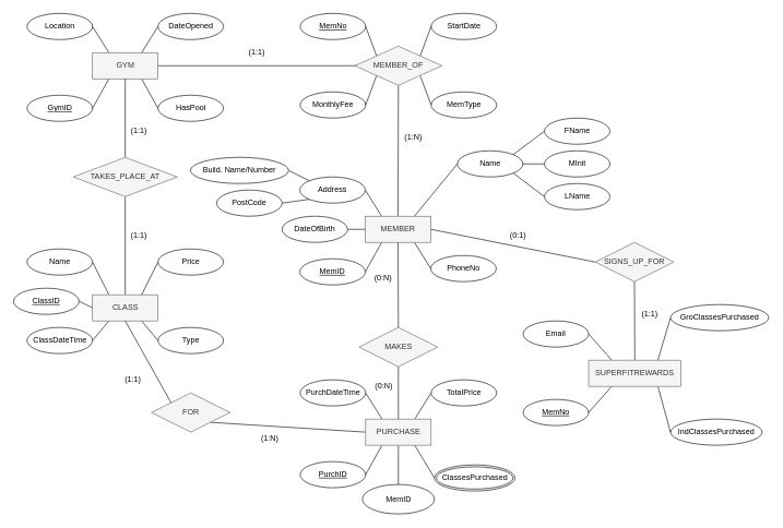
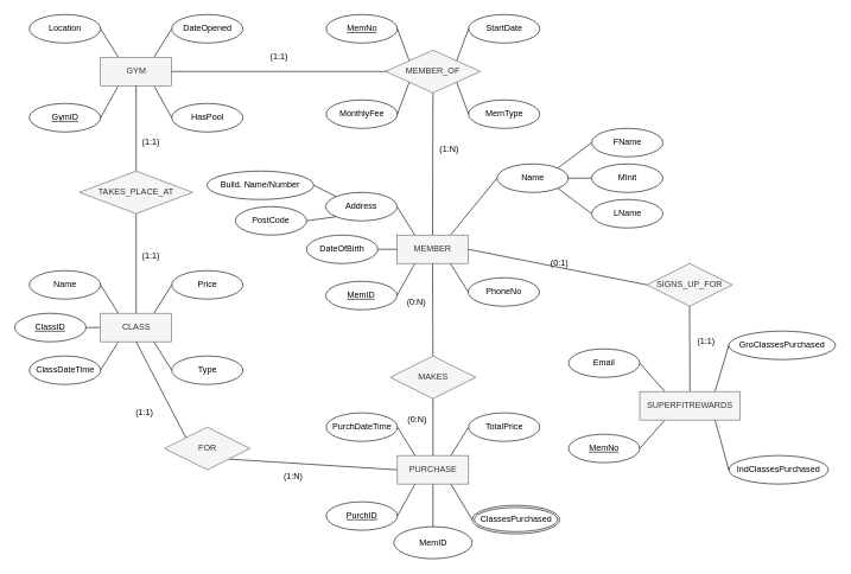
  <mxCell id="0" />
  <mxCell id="1" parent="0" />
  <mxCell id="2" style="rounded=0;orthogonalLoop=1;jettySize=auto;html=1;entryX=1;entryY=0.5;entryDx=0;entryDy=0;exitX=0.25;exitY=1;exitDx=0;exitDy=0;endArrow=none;endFill=0;" edge="1" parent="1" source="6" target="7"><mxGeometry relative="1" as="geometry" /></mxCell>
  <mxCell id="3" style="rounded=0;orthogonalLoop=1;jettySize=auto;html=1;exitX=0.25;exitY=0;exitDx=0;exitDy=0;entryX=1;entryY=0.5;entryDx=0;entryDy=0;endArrow=none;endFill=0;" edge="1" parent="1" source="6" target="8"><mxGeometry relative="1" as="geometry" /></mxCell>
  <mxCell id="4" style="rounded=0;orthogonalLoop=1;jettySize=auto;html=1;exitX=0.75;exitY=0;exitDx=0;exitDy=0;entryX=0;entryY=0.5;entryDx=0;entryDy=0;endArrow=none;endFill=0;" edge="1" parent="1" source="6" target="9"><mxGeometry relative="1" as="geometry" /></mxCell>
  <mxCell id="5" style="rounded=0;orthogonalLoop=1;jettySize=auto;html=1;entryX=0;entryY=0.5;entryDx=0;entryDy=0;exitX=0.75;exitY=1;exitDx=0;exitDy=0;endArrow=none;endFill=0;" edge="1" parent="1" source="6" target="19"><mxGeometry relative="1" as="geometry" /></mxCell>
  <mxCell id="6" value="GYM" style="whiteSpace=wrap;html=1;align=center;fillColor=#f5f5f5;strokeColor=#666666;fontColor=#333333;" vertex="1" parent="1"><mxGeometry x="140.5" y="80" width="100" height="40" as="geometry" /></mxCell>
  <mxCell id="7" value="GymID" style="ellipse;whiteSpace=wrap;html=1;align=center;fontStyle=4;" vertex="1" parent="1"><mxGeometry x="40.5" y="145" width="100" height="40" as="geometry" /></mxCell>
  <mxCell id="8" value="Location" style="ellipse;whiteSpace=wrap;html=1;align=center;" vertex="1" parent="1"><mxGeometry x="40.5" y="20" width="100" height="40" as="geometry" /></mxCell>
  <mxCell id="9" value="DateOpened" style="ellipse;whiteSpace=wrap;html=1;align=center;" vertex="1" parent="1"><mxGeometry x="240.5" y="20" width="100" height="40" as="geometry" /></mxCell>
  <mxCell id="10" style="rounded=0;orthogonalLoop=1;jettySize=auto;html=1;exitX=0.25;exitY=0;exitDx=0;exitDy=0;entryX=1;entryY=0.5;entryDx=0;entryDy=0;endArrow=none;endFill=0;" edge="1" parent="1" source="18" target="26"><mxGeometry relative="1" as="geometry" /></mxCell>
  <mxCell id="11" style="rounded=0;orthogonalLoop=1;jettySize=auto;html=1;exitX=0.25;exitY=1;exitDx=0;exitDy=0;entryX=1;entryY=0.5;entryDx=0;entryDy=0;endArrow=none;endFill=0;" edge="1" parent="1" source="18" target="27"><mxGeometry relative="1" as="geometry" /></mxCell>
  <mxCell id="12" style="rounded=0;orthogonalLoop=1;jettySize=auto;html=1;exitX=0.75;exitY=1;exitDx=0;exitDy=0;entryX=0;entryY=0.5;entryDx=0;entryDy=0;endArrow=none;endFill=0;" edge="1" parent="1" source="18" target="36"><mxGeometry relative="1" as="geometry" /></mxCell>
  <mxCell id="13" style="edgeStyle=none;orthogonalLoop=1;jettySize=auto;html=1;exitX=0.75;exitY=0;exitDx=0;exitDy=0;entryX=0;entryY=0.5;entryDx=0;entryDy=0;endArrow=none;endFill=0;strokeColor=#000000;" edge="1" parent="1" source="18" target="23"><mxGeometry relative="1" as="geometry" /></mxCell>
  <mxCell id="14" style="edgeStyle=none;orthogonalLoop=1;jettySize=auto;html=1;exitX=0.5;exitY=1;exitDx=0;exitDy=0;entryX=0.5;entryY=0;entryDx=0;entryDy=0;endArrow=none;endFill=0;strokeColor=#000000;" edge="1" parent="1" source="18" target="74"><mxGeometry relative="1" as="geometry" /></mxCell>
  <mxCell id="15" style="edgeStyle=none;orthogonalLoop=1;jettySize=auto;html=1;exitX=0.5;exitY=0;exitDx=0;exitDy=0;entryX=0.5;entryY=1;entryDx=0;entryDy=0;endArrow=none;endFill=0;strokeColor=#000000;" edge="1" parent="1" source="18" target="85"><mxGeometry relative="1" as="geometry"><mxPoint x="607.5" y="120" as="targetPoint" /></mxGeometry></mxCell>
  <mxCell id="16" style="edgeStyle=none;orthogonalLoop=1;jettySize=auto;html=1;exitX=0;exitY=0.5;exitDx=0;exitDy=0;entryX=1;entryY=0.5;entryDx=0;entryDy=0;endArrow=none;endFill=0;strokeColor=#000000;" edge="1" parent="1" source="18" target="37"><mxGeometry relative="1" as="geometry" /></mxCell>
  <mxCell id="17" style="edgeStyle=none;orthogonalLoop=1;jettySize=auto;html=1;exitX=1;exitY=0.5;exitDx=0;exitDy=0;entryX=0;entryY=0.5;entryDx=0;entryDy=0;endArrow=none;endFill=0;strokeColor=#000000;" edge="1" parent="1" source="18" target="81"><mxGeometry relative="1" as="geometry" /></mxCell>
  <mxCell id="18" value="MEMBER" style="whiteSpace=wrap;html=1;align=center;fillColor=#f5f5f5;strokeColor=#666666;fontColor=#333333;" vertex="1" parent="1"><mxGeometry x="557" y="330" width="100" height="40" as="geometry" /></mxCell>
  <mxCell id="19" value="HasPool" style="ellipse;whiteSpace=wrap;html=1;align=center;" vertex="1" parent="1"><mxGeometry x="240.5" y="145" width="100" height="40" as="geometry" /></mxCell>
  <mxCell id="20" style="rounded=0;orthogonalLoop=1;jettySize=auto;html=1;exitX=1;exitY=0;exitDx=0;exitDy=0;entryX=0;entryY=0.5;entryDx=0;entryDy=0;endArrow=none;endFill=0;" edge="1" parent="1" source="23" target="38"><mxGeometry relative="1" as="geometry" /></mxCell>
  <mxCell id="21" style="rounded=0;orthogonalLoop=1;jettySize=auto;html=1;exitX=1;exitY=0.5;exitDx=0;exitDy=0;entryX=0;entryY=0.5;entryDx=0;entryDy=0;endArrow=none;endFill=0;" edge="1" parent="1" source="23" target="39"><mxGeometry relative="1" as="geometry" /></mxCell>
  <mxCell id="22" style="rounded=0;orthogonalLoop=1;jettySize=auto;html=1;exitX=1;exitY=1;exitDx=0;exitDy=0;entryX=0;entryY=0.5;entryDx=0;entryDy=0;endArrow=none;endFill=0;" edge="1" parent="1" source="23" target="40"><mxGeometry relative="1" as="geometry" /></mxCell>
  <mxCell id="23" value="Name" style="ellipse;whiteSpace=wrap;html=1;align=center;" vertex="1" parent="1"><mxGeometry x="697.5" y="230" width="100" height="40" as="geometry" /></mxCell>
  <mxCell id="24" style="edgeStyle=none;orthogonalLoop=1;jettySize=auto;html=1;exitX=0;exitY=1;exitDx=0;exitDy=0;entryX=1;entryY=0.5;entryDx=0;entryDy=0;endArrow=none;endFill=0;strokeColor=#000000;" edge="1" parent="1" source="26" target="83"><mxGeometry relative="1" as="geometry" /></mxCell>
  <mxCell id="25" style="edgeStyle=none;orthogonalLoop=1;jettySize=auto;html=1;exitX=0;exitY=0;exitDx=0;exitDy=0;entryX=1;entryY=0.5;entryDx=0;entryDy=0;endArrow=none;endFill=0;strokeColor=#000000;" edge="1" parent="1" source="26" target="82"><mxGeometry relative="1" as="geometry" /></mxCell>
  <mxCell id="26" value="Address" style="ellipse;whiteSpace=wrap;html=1;align=center;" vertex="1" parent="1"><mxGeometry x="457" y="270" width="100" height="40" as="geometry" /></mxCell>
  <mxCell id="27" value="MemID" style="ellipse;whiteSpace=wrap;html=1;align=center;fontStyle=4;" vertex="1" parent="1"><mxGeometry x="457" y="395" width="100" height="40" as="geometry" /></mxCell>
  <mxCell id="28" value="MemNo" style="ellipse;whiteSpace=wrap;html=1;align=center;fontStyle=4;" vertex="1" parent="1"><mxGeometry x="457.5" y="20" width="100" height="40" as="geometry" /></mxCell>
  <mxCell id="29" value="StartDate" style="ellipse;whiteSpace=wrap;html=1;align=center;" vertex="1" parent="1"><mxGeometry x="657.5" y="20" width="100" height="40" as="geometry" /></mxCell>
  <mxCell id="30" value="MonthlyFee" style="ellipse;whiteSpace=wrap;html=1;align=center;" vertex="1" parent="1"><mxGeometry x="457.5" y="140" width="100" height="40" as="geometry" /></mxCell>
  <mxCell id="31" style="rounded=0;orthogonalLoop=1;jettySize=auto;html=1;exitX=0;exitY=0;exitDx=0;exitDy=0;entryX=1;entryY=0.5;entryDx=0;entryDy=0;endArrow=none;endFill=0;" edge="1" parent="1" source="85" target="28"><mxGeometry relative="1" as="geometry"><mxPoint x="582.5" y="80" as="sourcePoint" /></mxGeometry></mxCell>
  <mxCell id="32" style="rounded=0;orthogonalLoop=1;jettySize=auto;html=1;exitX=1;exitY=0;exitDx=0;exitDy=0;entryX=0;entryY=0.5;entryDx=0;entryDy=0;endArrow=none;endFill=0;" edge="1" parent="1" source="85" target="29"><mxGeometry relative="1" as="geometry"><mxPoint x="632.5" y="80" as="sourcePoint" /></mxGeometry></mxCell>
  <mxCell id="33" style="rounded=0;orthogonalLoop=1;jettySize=auto;html=1;exitX=0;exitY=1;exitDx=0;exitDy=0;entryX=1;entryY=0.5;entryDx=0;entryDy=0;endArrow=none;endFill=0;" edge="1" parent="1" source="85" target="30"><mxGeometry relative="1" as="geometry"><mxPoint x="582.5" y="120" as="sourcePoint" /></mxGeometry></mxCell>
  <mxCell id="34" style="rounded=0;orthogonalLoop=1;jettySize=auto;html=1;exitX=1;exitY=1;exitDx=0;exitDy=0;entryX=0;entryY=0.5;entryDx=0;entryDy=0;endArrow=none;endFill=0;" edge="1" parent="1" source="85" target="35"><mxGeometry relative="1" as="geometry"><mxPoint x="632.5" y="120" as="sourcePoint" /><mxPoint x="657.5" y="160" as="targetPoint" /></mxGeometry></mxCell>
  <mxCell id="35" value="MemType" style="ellipse;whiteSpace=wrap;html=1;align=center;" vertex="1" parent="1"><mxGeometry x="657.5" y="140" width="100" height="40" as="geometry" /></mxCell>
  <mxCell id="36" value="PhoneNo" style="ellipse;whiteSpace=wrap;html=1;align=center;" vertex="1" parent="1"><mxGeometry x="657" y="390" width="100" height="40" as="geometry" /></mxCell>
  <mxCell id="37" value="DateOfBirth" style="ellipse;whiteSpace=wrap;html=1;align=center;" vertex="1" parent="1"><mxGeometry x="430" y="330" width="100" height="40" as="geometry" /></mxCell>
  <mxCell id="38" value="FName" style="ellipse;whiteSpace=wrap;html=1;align=center;" vertex="1" parent="1"><mxGeometry x="830.5" y="180" width="100" height="40" as="geometry" /></mxCell>
  <mxCell id="39" value="MInit" style="ellipse;whiteSpace=wrap;html=1;align=center;" vertex="1" parent="1"><mxGeometry x="830.5" y="230" width="100" height="40" as="geometry" /></mxCell>
  <mxCell id="40" value="LName" style="ellipse;whiteSpace=wrap;html=1;align=center;" vertex="1" parent="1"><mxGeometry x="830.5" y="280" width="100" height="40" as="geometry" /></mxCell>
  <mxCell id="41" style="rounded=0;orthogonalLoop=1;jettySize=auto;html=1;exitX=0.25;exitY=0;exitDx=0;exitDy=0;entryX=1;entryY=0.5;entryDx=0;entryDy=0;endArrow=none;endFill=0;" edge="1" parent="1" source="47" target="48"><mxGeometry relative="1" as="geometry" /></mxCell>
  <mxCell id="42" style="rounded=0;orthogonalLoop=1;jettySize=auto;html=1;exitX=0.75;exitY=0;exitDx=0;exitDy=0;entryX=0;entryY=0.5;entryDx=0;entryDy=0;endArrow=none;endFill=0;" edge="1" parent="1" source="47" target="49"><mxGeometry relative="1" as="geometry" /></mxCell>
  <mxCell id="43" style="rounded=0;orthogonalLoop=1;jettySize=auto;html=1;exitX=0.75;exitY=1;exitDx=0;exitDy=0;entryX=0;entryY=0.5;entryDx=0;entryDy=0;endArrow=none;endFill=0;" edge="1" parent="1" source="47" target="50"><mxGeometry relative="1" as="geometry" /></mxCell>
  <mxCell id="44" style="rounded=0;orthogonalLoop=1;jettySize=auto;html=1;exitX=0.25;exitY=1;exitDx=0;exitDy=0;entryX=1;entryY=0.5;entryDx=0;entryDy=0;endArrow=none;endFill=0;" edge="1" parent="1" source="47" target="51"><mxGeometry relative="1" as="geometry" /></mxCell>
  <mxCell id="45" style="edgeStyle=none;orthogonalLoop=1;jettySize=auto;html=1;exitX=0.5;exitY=0;exitDx=0;exitDy=0;entryX=0.5;entryY=1;entryDx=0;entryDy=0;endArrow=none;endFill=0;strokeColor=#000000;" edge="1" parent="1" source="47" target="77"><mxGeometry relative="1" as="geometry" /></mxCell>
  <mxCell id="46" style="edgeStyle=none;orthogonalLoop=1;jettySize=auto;html=1;exitX=0;exitY=0.5;exitDx=0;exitDy=0;entryX=1;entryY=0.5;entryDx=0;entryDy=0;endArrow=none;endFill=0;strokeColor=#000000;" edge="1" parent="1" source="47" target="80"><mxGeometry relative="1" as="geometry" /></mxCell>
- <mxCell id="47" value="&lt;div&gt;CLASS&lt;/div&gt;" style="whiteSpace=wrap;html=1;align=center;fillColor=#f5f5f5;strokeColor=#666666;fontColor=#333333;" vertex="1" parent="1"><mxGeometry x="140.5" y="450" width="100" height="40" as="geometry" /></mxCell>
+ <mxCell id="47" value="&lt;div&gt;CLASS&lt;/div&gt;" style="whiteSpace=wrap;html=1;align=center;fillColor=#f5f5f5;strokeColor=#666666;fontColor=#333333;" vertex="1" parent="1"><mxGeometry x="140.5" y="440" width="100" height="40" as="geometry" /></mxCell>
  <mxCell id="48" value="Name" style="ellipse;whiteSpace=wrap;html=1;align=center;" vertex="1" parent="1"><mxGeometry x="40.5" y="380" width="100" height="40" as="geometry" /></mxCell>
  <mxCell id="49" value="Price" style="ellipse;whiteSpace=wrap;html=1;align=center;" vertex="1" parent="1"><mxGeometry x="240.5" y="380" width="100" height="40" as="geometry" /></mxCell>
  <mxCell id="50" value="Type" style="ellipse;whiteSpace=wrap;html=1;align=center;" vertex="1" parent="1"><mxGeometry x="240.5" y="500" width="100" height="40" as="geometry" /></mxCell>
  <mxCell id="51" value="ClassDateTime" style="ellipse;whiteSpace=wrap;html=1;align=center;" vertex="1" parent="1"><mxGeometry x="40.5" y="500" width="100" height="40" as="geometry" /></mxCell>
  <mxCell id="52" style="rounded=0;orthogonalLoop=1;jettySize=auto;html=1;entryX=1;entryY=0.5;entryDx=0;entryDy=0;exitX=0.25;exitY=1;exitDx=0;exitDy=0;endArrow=none;endFill=0;" edge="1" parent="1" source="58" target="59"><mxGeometry relative="1" as="geometry" /></mxCell>
  <mxCell id="53" style="rounded=0;orthogonalLoop=1;jettySize=auto;html=1;exitX=0.25;exitY=0;exitDx=0;exitDy=0;entryX=1;entryY=0.5;entryDx=0;entryDy=0;endArrow=none;endFill=0;" edge="1" parent="1" source="58" target="60"><mxGeometry relative="1" as="geometry" /></mxCell>
  <mxCell id="54" style="rounded=0;orthogonalLoop=1;jettySize=auto;html=1;exitX=0.75;exitY=0;exitDx=0;exitDy=0;entryX=0;entryY=0.5;entryDx=0;entryDy=0;endArrow=none;endFill=0;" edge="1" parent="1" source="58" target="61"><mxGeometry relative="1" as="geometry" /></mxCell>
  <mxCell id="55" style="rounded=0;orthogonalLoop=1;jettySize=auto;html=1;entryX=0;entryY=0.5;entryDx=0;entryDy=0;exitX=0.75;exitY=1;exitDx=0;exitDy=0;endArrow=none;endFill=0;" edge="1" parent="1" source="58" target="84"><mxGeometry relative="1" as="geometry"><mxPoint x="657.5" y="727.5" as="targetPoint" /></mxGeometry></mxCell>
  <mxCell id="56" style="edgeStyle=none;orthogonalLoop=1;jettySize=auto;html=1;exitX=0.5;exitY=1;exitDx=0;exitDy=0;entryX=0.5;entryY=0;entryDx=0;entryDy=0;endArrow=none;endFill=0;strokeColor=#000000;" edge="1" parent="1" source="58" target="62"><mxGeometry relative="1" as="geometry" /></mxCell>
  <mxCell id="57" style="edgeStyle=none;orthogonalLoop=1;jettySize=auto;html=1;exitX=0;exitY=0.5;exitDx=0;exitDy=0;entryX=1;entryY=1;entryDx=0;entryDy=0;endArrow=none;endFill=0;strokeColor=#000000;" edge="1" parent="1" source="58" target="79"><mxGeometry relative="1" as="geometry" /></mxCell>
  <mxCell id="58" value="PURCHASE" style="whiteSpace=wrap;html=1;align=center;fillColor=#f5f5f5;strokeColor=#666666;fontColor=#333333;" vertex="1" parent="1"><mxGeometry x="557.5" y="640" width="100" height="40" as="geometry" /></mxCell>
  <mxCell id="59" value="PurchID" style="ellipse;whiteSpace=wrap;html=1;align=center;fontStyle=4;" vertex="1" parent="1"><mxGeometry x="457.5" y="705" width="100" height="40" as="geometry" /></mxCell>
  <mxCell id="60" value="PurchDateTime" style="ellipse;whiteSpace=wrap;html=1;align=center;" vertex="1" parent="1"><mxGeometry x="457.5" y="580" width="100" height="40" as="geometry" /></mxCell>
  <mxCell id="61" value="TotalPrice" style="ellipse;whiteSpace=wrap;html=1;align=center;" vertex="1" parent="1"><mxGeometry x="657.5" y="580" width="100" height="40" as="geometry" /></mxCell>
  <mxCell id="62" value="MemID" style="ellipse;whiteSpace=wrap;html=1;align=center;" vertex="1" parent="1"><mxGeometry x="552.5" y="740" width="110" height="45" as="geometry" /></mxCell>
  <mxCell id="63" value="MemNo" style="ellipse;whiteSpace=wrap;html=1;align=center;fontStyle=4;" vertex="1" parent="1"><mxGeometry x="798" y="610" width="100" height="40" as="geometry" /></mxCell>
  <mxCell id="64" value="IndClassesPurchased" style="ellipse;whiteSpace=wrap;html=1;align=center;" vertex="1" parent="1"><mxGeometry x="1023" y="640" width="140" height="40" as="geometry" /></mxCell>
  <mxCell id="65" style="rounded=0;orthogonalLoop=1;jettySize=auto;html=1;exitX=0.25;exitY=0;exitDx=0;exitDy=0;entryX=1;entryY=0.5;entryDx=0;entryDy=0;endArrow=none;endFill=0;" edge="1" parent="1" source="70" target="72"><mxGeometry relative="1" as="geometry" /></mxCell>
  <mxCell id="66" style="rounded=0;orthogonalLoop=1;jettySize=auto;html=1;exitX=0.75;exitY=0;exitDx=0;exitDy=0;entryX=0;entryY=0.5;entryDx=0;entryDy=0;endArrow=none;endFill=0;" edge="1" parent="1" source="70" target="71"><mxGeometry relative="1" as="geometry" /></mxCell>
  <mxCell id="67" style="rounded=0;orthogonalLoop=1;jettySize=auto;html=1;exitX=0.75;exitY=1;exitDx=0;exitDy=0;entryX=0;entryY=0.5;entryDx=0;entryDy=0;endArrow=none;endFill=0;" edge="1" parent="1" source="70" target="64"><mxGeometry relative="1" as="geometry" /></mxCell>
  <mxCell id="68" style="rounded=0;orthogonalLoop=1;jettySize=auto;html=1;exitX=0.25;exitY=1;exitDx=0;exitDy=0;entryX=1;entryY=0.5;entryDx=0;entryDy=0;endArrow=none;endFill=0;" edge="1" parent="1" source="70" target="63"><mxGeometry relative="1" as="geometry" /></mxCell>
  <mxCell id="69" style="edgeStyle=none;orthogonalLoop=1;jettySize=auto;html=1;exitX=0.5;exitY=0;exitDx=0;exitDy=0;entryX=0.5;entryY=1;entryDx=0;entryDy=0;endArrow=none;endFill=0;strokeColor=#000000;" edge="1" parent="1" source="70" target="81"><mxGeometry relative="1" as="geometry" /></mxCell>
  <mxCell id="70" value="SUPERFITREWARDS" style="whiteSpace=wrap;html=1;align=center;fillColor=#f5f5f5;strokeColor=#666666;fontColor=#333333;" vertex="1" parent="1"><mxGeometry x="898" y="550" width="141" height="40" as="geometry" /></mxCell>
  <mxCell id="71" value="GroClassesPurchased" style="ellipse;whiteSpace=wrap;html=1;align=center;" vertex="1" parent="1"><mxGeometry x="1023" y="465" width="150" height="40" as="geometry" /></mxCell>
  <mxCell id="72" value="Email" style="ellipse;whiteSpace=wrap;html=1;align=center;" vertex="1" parent="1"><mxGeometry x="798" y="490" width="100" height="40" as="geometry" /></mxCell>
  <mxCell id="73" style="edgeStyle=none;orthogonalLoop=1;jettySize=auto;html=1;exitX=0.5;exitY=1;exitDx=0;exitDy=0;entryX=0.5;entryY=0;entryDx=0;entryDy=0;endArrow=none;endFill=0;strokeColor=#000000;" edge="1" parent="1" target="58"><mxGeometry relative="1" as="geometry"><mxPoint x="607.5" y="550" as="sourcePoint" /></mxGeometry></mxCell>
  <mxCell id="74" value="MAKES" style="shape=rhombus;perimeter=rhombusPerimeter;whiteSpace=wrap;html=1;align=center;fillColor=#f5f5f5;strokeColor=#666666;fontColor=#333333;" vertex="1" parent="1"><mxGeometry x="547.5" y="500" width="120" height="60" as="geometry" /></mxCell>
  <mxCell id="75" style="rounded=0;orthogonalLoop=1;jettySize=auto;html=1;exitX=1;exitY=0.5;exitDx=0;exitDy=0;endArrow=none;endFill=0;entryX=0;entryY=0.5;entryDx=0;entryDy=0;" edge="1" parent="1" source="6"><mxGeometry relative="1" as="geometry"><mxPoint x="290.5" y="100" as="sourcePoint" /><mxPoint x="557.5" y="100" as="targetPoint" /></mxGeometry></mxCell>
  <mxCell id="76" style="edgeStyle=none;orthogonalLoop=1;jettySize=auto;html=1;exitX=0.5;exitY=0;exitDx=0;exitDy=0;entryX=0.5;entryY=1;entryDx=0;entryDy=0;endArrow=none;endFill=0;strokeColor=#000000;" edge="1" parent="1" source="77" target="6"><mxGeometry relative="1" as="geometry" /></mxCell>
  <mxCell id="77" value="TAKES_PLACE_AT" style="shape=rhombus;perimeter=rhombusPerimeter;whiteSpace=wrap;html=1;align=center;fillColor=#f5f5f5;strokeColor=#666666;fontColor=#333333;" vertex="1" parent="1"><mxGeometry x="111" y="240" width="159" height="60" as="geometry" /></mxCell>
  <mxCell id="78" style="edgeStyle=none;orthogonalLoop=1;jettySize=auto;html=1;exitX=0;exitY=0;exitDx=0;exitDy=0;entryX=0.5;entryY=1;entryDx=0;entryDy=0;endArrow=none;endFill=0;strokeColor=#000000;" edge="1" parent="1" source="79" target="47"><mxGeometry relative="1" as="geometry" /></mxCell>
  <mxCell id="79" value="FOR" style="shape=rhombus;perimeter=rhombusPerimeter;whiteSpace=wrap;html=1;align=center;fillColor=#f5f5f5;strokeColor=#666666;fontColor=#333333;" vertex="1" parent="1"><mxGeometry x="230.5" y="600" width="120" height="60" as="geometry" /></mxCell>
  <mxCell id="80" value="ClassID" style="ellipse;whiteSpace=wrap;html=1;align=center;fontStyle=4;" vertex="1" parent="1"><mxGeometry x="20" y="440" width="100" height="40" as="geometry" /></mxCell>
  <mxCell id="81" value="SIGNS_UP_FOR" style="shape=rhombus;perimeter=rhombusPerimeter;whiteSpace=wrap;html=1;align=center;fillColor=#f5f5f5;strokeColor=#666666;fontColor=#333333;" vertex="1" parent="1"><mxGeometry x="908" y="370" width="120" height="60" as="geometry" /></mxCell>
  <mxCell id="82" value="Build. Name/Number" style="ellipse;whiteSpace=wrap;html=1;align=center;" vertex="1" parent="1"><mxGeometry x="290" y="240" width="150" height="40" as="geometry" /></mxCell>
  <mxCell id="83" value="PostCode" style="ellipse;whiteSpace=wrap;html=1;align=center;" vertex="1" parent="1"><mxGeometry x="330" y="290" width="100" height="40" as="geometry" /></mxCell>
  <mxCell id="84" value="ClassesPurchased" style="ellipse;shape=doubleEllipse;margin=3;whiteSpace=wrap;html=1;align=center;" vertex="1" parent="1"><mxGeometry x="662.5" y="710" width="123" height="40" as="geometry" /></mxCell>
  <mxCell id="85" value="MEMBER_OF" style="shape=rhombus;perimeter=rhombusPerimeter;whiteSpace=wrap;html=1;align=center;fillColor=#f5f5f5;strokeColor=#666666;fontColor=#333333;" vertex="1" parent="1"><mxGeometry x="541" y="70" width="133" height="60" as="geometry" /></mxCell>
  <mxCell id="86" value="(1:1)" style="text;html=1;align=center;verticalAlign=middle;resizable=0;points=[];autosize=1;" vertex="1" parent="1"><mxGeometry x="370.5" y="70" width="40" height="20" as="geometry" /></mxCell>
  <mxCell id="87" value="(1:N)" style="text;html=1;align=center;verticalAlign=middle;resizable=0;points=[];autosize=1;" vertex="1" parent="1"><mxGeometry x="610" y="200" width="40" height="20" as="geometry" /></mxCell>
- <mxCell id="88" value="(0:1)" style="text;html=1;align=center;verticalAlign=middle;resizable=0;points=[];autosize=1;" vertex="1" parent="1"><mxGeometry x="770" y="350" width="40" height="20" as="geometry" /></mxCell>
+ <mxCell id="88" value="(0:1)" style="text;html=1;align=center;verticalAlign=middle;resizable=0;points=[];autosize=1;" vertex="1" parent="1"><mxGeometry x="765" y="360" width="40" height="20" as="geometry" /></mxCell>
  <mxCell id="89" value="(1:1)" style="text;html=1;align=center;verticalAlign=middle;resizable=0;points=[];autosize=1;" vertex="1" parent="1"><mxGeometry x="970.5" y="470" width="40" height="20" as="geometry" /></mxCell>
  <mxCell id="90" value="(0:N)" style="text;html=1;align=center;verticalAlign=middle;resizable=0;points=[];autosize=1;" vertex="1" parent="1"><mxGeometry x="564" y="415" width="40" height="20" as="geometry" /></mxCell>
  <mxCell id="91" value="(0:N)" style="text;html=1;align=center;verticalAlign=middle;resizable=0;points=[];autosize=1;" vertex="1" parent="1"><mxGeometry x="564.5" y="580" width="40" height="20" as="geometry" /></mxCell>
  <mxCell id="92" value="(1:N)" style="text;html=1;align=center;verticalAlign=middle;resizable=0;points=[];autosize=1;" vertex="1" parent="1"><mxGeometry x="390.5" y="660" width="40" height="20" as="geometry" /></mxCell>
  <mxCell id="93" value="(1:1)" style="text;html=1;align=center;verticalAlign=middle;resizable=0;points=[];autosize=1;" vertex="1" parent="1"><mxGeometry x="181.5" y="570" width="40" height="20" as="geometry" /></mxCell>
  <mxCell id="94" value="(1:1)" style="text;html=1;align=center;verticalAlign=middle;resizable=0;points=[];autosize=1;" vertex="1" parent="1"><mxGeometry x="190.5" y="350" width="40" height="20" as="geometry" /></mxCell>
  <mxCell id="95" value="(1:1)" style="text;html=1;align=center;verticalAlign=middle;resizable=0;points=[];autosize=1;" vertex="1" parent="1"><mxGeometry x="190.5" y="190" width="40" height="20" as="geometry" /></mxCell>
